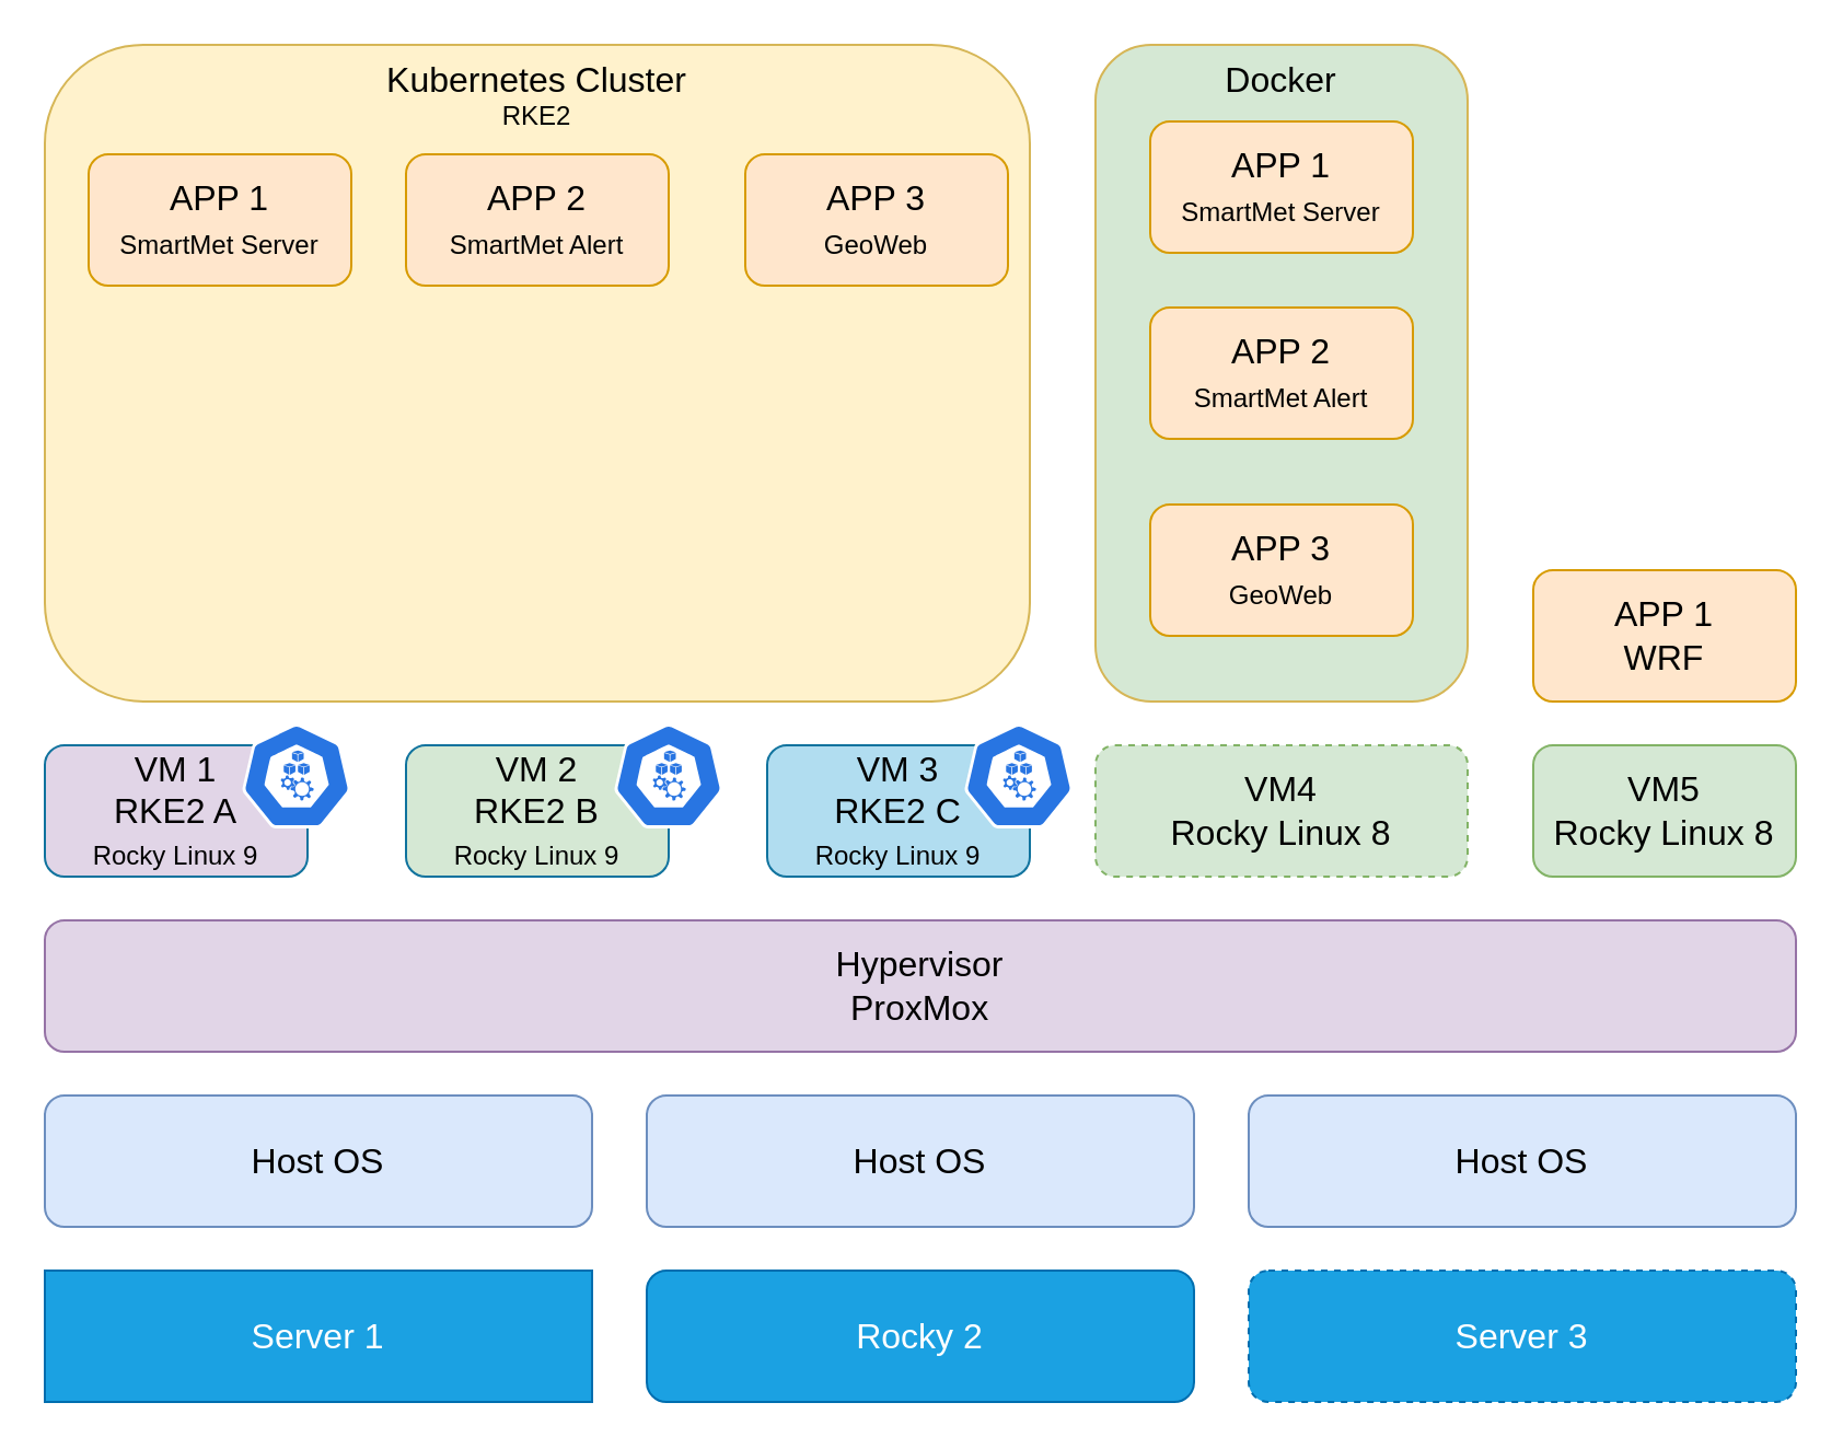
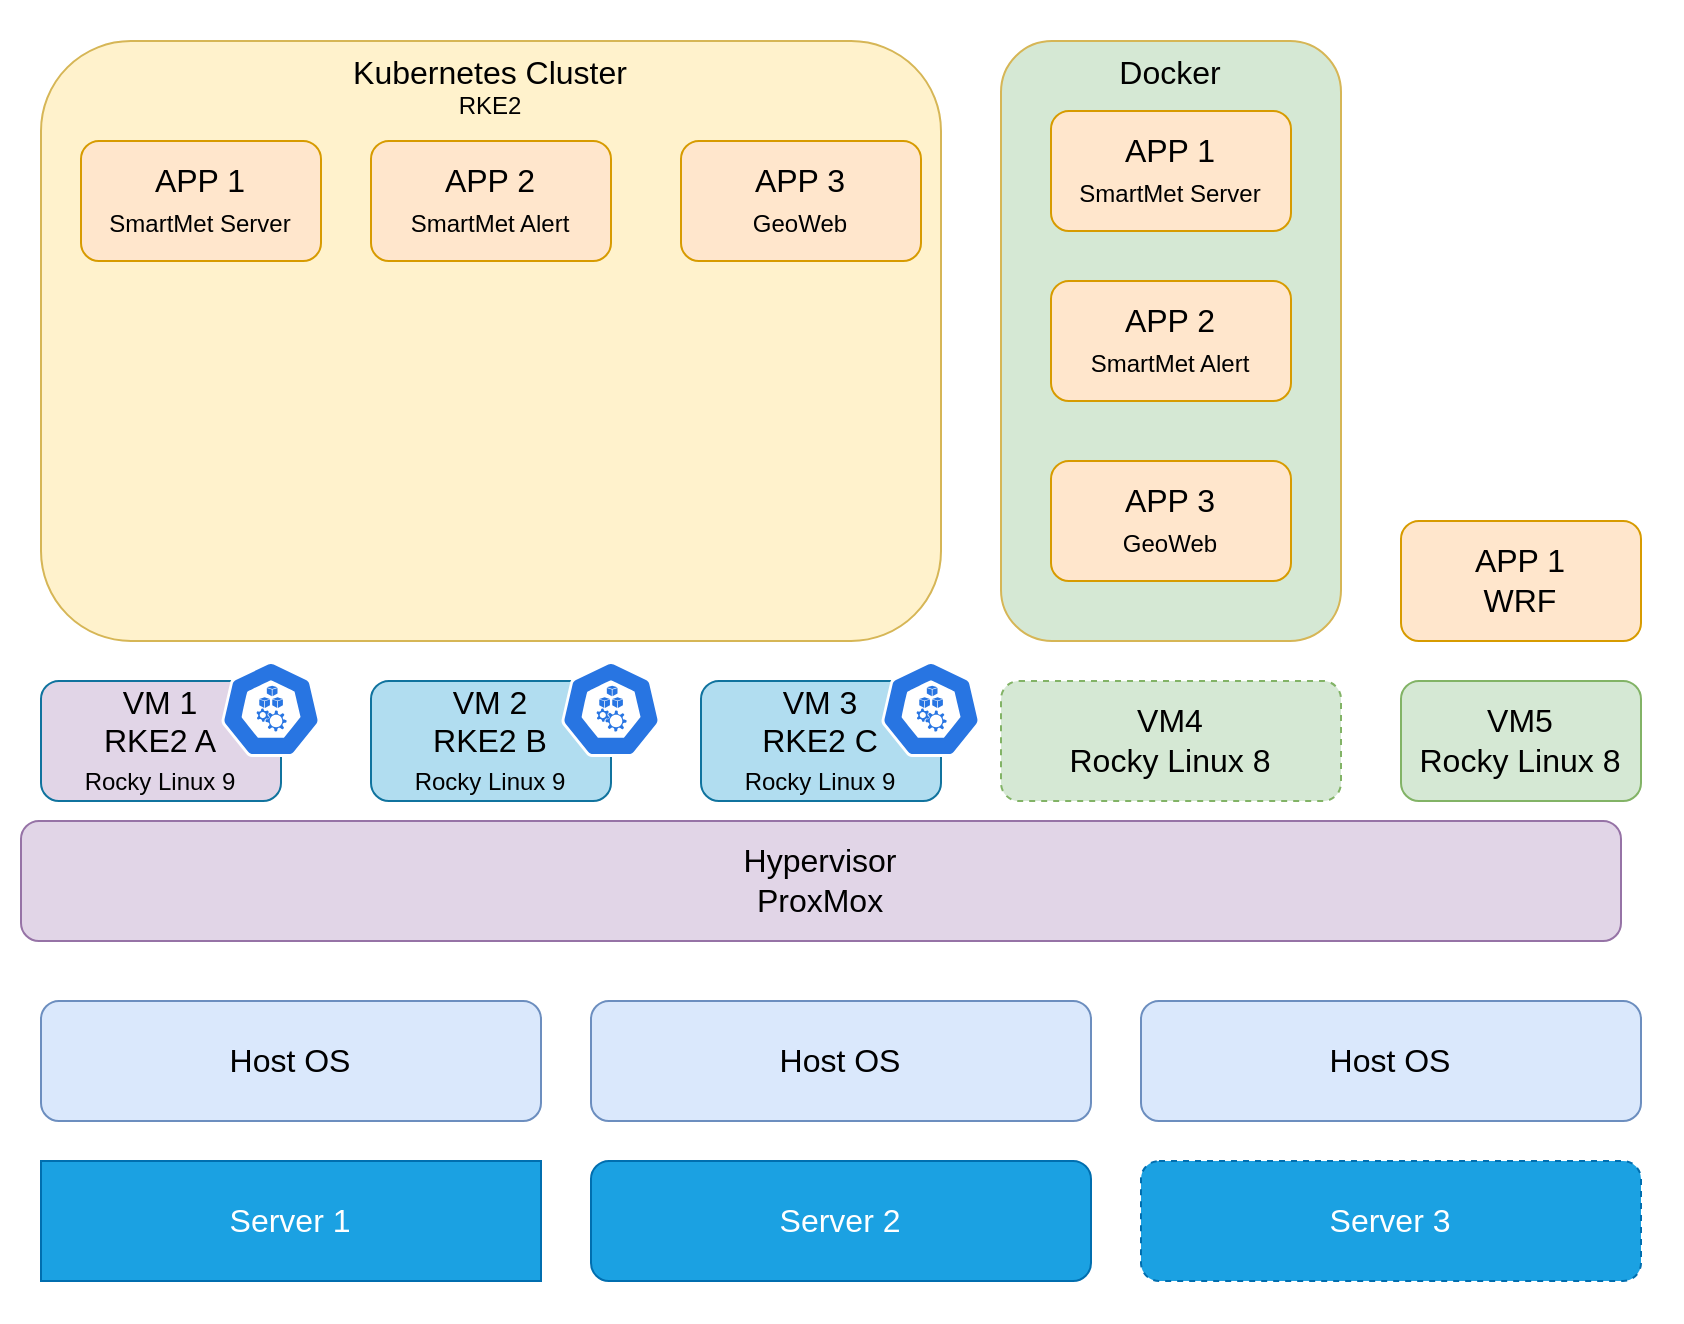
  <mxCell id="0" />
  <mxCell id="1" parent="0" />
- <mxCell id="2" value="&lt;font style=&quot;font-size: 16px;&quot;&gt;Hypervisor&lt;br&gt;ProxMox&lt;/font&gt;" style="rounded=1;whiteSpace=wrap;html=1;fillColor=#e1d5e7;strokeColor=#9673a6;" vertex="1" parent="1"><mxGeometry x="20" y="420" width="800" height="60" as="geometry" /></mxCell>
+ <mxCell id="2" value="&lt;font style=&quot;font-size: 16px;&quot;&gt;Hypervisor&lt;br&gt;ProxMox&lt;/font&gt;" style="rounded=1;whiteSpace=wrap;html=1;fillColor=#e1d5e7;strokeColor=#9673a6;" vertex="1" parent="1"><mxGeometry x="10" y="410" width="800" height="60" as="geometry" /></mxCell>
  <mxCell id="3" value="Server 1" style="whiteSpace=wrap;html=1;fontSize=16;fillColor=#1ba1e2;strokeColor=#006EAF;fontColor=#ffffff;rounded=0;" vertex="1" parent="1"><mxGeometry x="20" y="580" width="250" height="60" as="geometry" /></mxCell>
- <mxCell id="4" value="Rocky 2" style="rounded=1;whiteSpace=wrap;html=1;fontSize=16;fillColor=#1ba1e2;strokeColor=#006EAF;fontColor=#ffffff;" vertex="1" parent="1"><mxGeometry x="295" y="580" width="250" height="60" as="geometry" /></mxCell>
+ <mxCell id="4" value="Server 2" style="rounded=1;whiteSpace=wrap;html=1;fontSize=16;fillColor=#1ba1e2;strokeColor=#006EAF;fontColor=#ffffff;" vertex="1" parent="1"><mxGeometry x="295" y="580" width="250" height="60" as="geometry" /></mxCell>
  <mxCell id="5" value="Server 3" style="rounded=1;whiteSpace=wrap;html=1;fontSize=16;fillColor=#1ba1e2;strokeColor=#006EAF;fontColor=#ffffff;dashed=1;" vertex="1" parent="1"><mxGeometry x="570" y="580" width="250" height="60" as="geometry" /></mxCell>
  <mxCell id="6" value="Host OS" style="rounded=1;whiteSpace=wrap;html=1;fontSize=16;fillColor=#dae8fc;strokeColor=#6c8ebf;" vertex="1" parent="1"><mxGeometry x="20" y="500" width="250" height="60" as="geometry" /></mxCell>
  <mxCell id="7" value="Host OS" style="rounded=1;whiteSpace=wrap;html=1;fontSize=16;fillColor=#dae8fc;strokeColor=#6c8ebf;" vertex="1" parent="1"><mxGeometry x="295" y="500" width="250" height="60" as="geometry" /></mxCell>
  <mxCell id="8" value="Host OS" style="rounded=1;whiteSpace=wrap;html=1;fontSize=16;fillColor=#dae8fc;strokeColor=#6c8ebf;" vertex="1" parent="1"><mxGeometry x="570" y="500" width="250" height="60" as="geometry" /></mxCell>
  <mxCell id="9" value="VM 1&lt;br&gt;RKE2 A&lt;br&gt;&lt;font style=&quot;font-size: 12px;&quot;&gt;Rocky Linux 9&lt;/font&gt;" style="rounded=1;whiteSpace=wrap;html=1;fontSize=16;fillColor=#e1d5e7;strokeColor=#10739e;" vertex="1" parent="1"><mxGeometry x="20" y="340" width="120" height="60" as="geometry" /></mxCell>
  <mxCell id="10" value="&lt;font size=&quot;3&quot;&gt;Kubernetes Cluster&lt;br&gt;&lt;/font&gt;RKE2" style="rounded=1;whiteSpace=wrap;html=1;fillColor=#fff2cc;strokeColor=#d6b656;verticalAlign=top;" vertex="1" parent="1"><mxGeometry x="20" y="20" width="450" height="300" as="geometry" /></mxCell>
- <mxCell id="11" value="VM 2&lt;br&gt;RKE2 B&lt;br&gt;&lt;font style=&quot;font-size: 12px;&quot;&gt;Rocky Linux 9&lt;/font&gt;" style="rounded=1;whiteSpace=wrap;html=1;fontSize=16;fillColor=#d5e8d4;strokeColor=#10739e;" vertex="1" parent="1"><mxGeometry x="185" y="340" width="120" height="60" as="geometry" /></mxCell>
+ <mxCell id="11" value="VM 2&lt;br&gt;RKE2 B&lt;br&gt;&lt;font style=&quot;font-size: 12px;&quot;&gt;Rocky Linux 9&lt;/font&gt;" style="rounded=1;whiteSpace=wrap;html=1;fontSize=16;fillColor=#b1ddf0;strokeColor=#10739e;" vertex="1" parent="1"><mxGeometry x="185" y="340" width="120" height="60" as="geometry" /></mxCell>
  <mxCell id="12" value="VM 3&lt;br&gt;RKE2 C&lt;br&gt;&lt;font style=&quot;font-size: 12px;&quot;&gt;Rocky Linux 9&lt;/font&gt;" style="rounded=1;whiteSpace=wrap;html=1;fontSize=16;fillColor=#b1ddf0;strokeColor=#10739e;" vertex="1" parent="1"><mxGeometry x="350" y="340" width="120" height="60" as="geometry" /></mxCell>
  <mxCell id="13" value="VM4&lt;br&gt;Rocky Linux 8" style="rounded=1;whiteSpace=wrap;html=1;fontSize=16;fillColor=#d5e8d4;strokeColor=#82b366;dashed=1;" vertex="1" parent="1"><mxGeometry x="500" y="340" width="170" height="60" as="geometry" /></mxCell>
  <mxCell id="14" value="VM5&lt;br&gt;Rocky Linux 8" style="rounded=1;whiteSpace=wrap;html=1;fontSize=16;fillColor=#d5e8d4;strokeColor=#82b366;" vertex="1" parent="1"><mxGeometry x="700" y="340" width="120" height="60" as="geometry" /></mxCell>
  <mxCell id="15" value="APP 1&lt;br&gt;WRF" style="rounded=1;whiteSpace=wrap;html=1;fontSize=16;fillColor=#ffe6cc;strokeColor=#d79b00;" vertex="1" parent="1"><mxGeometry x="700" y="260" width="120" height="60" as="geometry" /></mxCell>
  <mxCell id="16" value="Docker" style="rounded=1;whiteSpace=wrap;html=1;fontSize=16;fillColor=#d5e8d4;strokeColor=#d6b656;verticalAlign=top;" vertex="1" parent="1"><mxGeometry x="500" y="20" width="170" height="300" as="geometry" /></mxCell>
  <mxCell id="17" value="APP 1&lt;br&gt;&lt;font style=&quot;font-size: 12px;&quot;&gt;SmartMet Server&lt;/font&gt;" style="rounded=1;whiteSpace=wrap;html=1;fontSize=16;fillColor=#ffe6cc;strokeColor=#d79b00;" vertex="1" parent="1"><mxGeometry x="40" y="70" width="120" height="60" as="geometry" /></mxCell>
  <mxCell id="18" value="APP 2&lt;br&gt;&lt;font style=&quot;font-size: 12px;&quot;&gt;SmartMet Alert&lt;/font&gt;" style="rounded=1;whiteSpace=wrap;html=1;fontSize=16;fillColor=#ffe6cc;strokeColor=#d79b00;" vertex="1" parent="1"><mxGeometry x="185" y="70" width="120" height="60" as="geometry" /></mxCell>
  <mxCell id="19" value="APP 3&lt;br&gt;&lt;span style=&quot;font-size: 12px;&quot;&gt;GeoWeb&lt;/span&gt;" style="rounded=1;whiteSpace=wrap;html=1;fontSize=16;fillColor=#ffe6cc;strokeColor=#d79b00;" vertex="1" parent="1"><mxGeometry x="340" y="70" width="120" height="60" as="geometry" /></mxCell>
  <mxCell id="20" value="APP 1&lt;br&gt;&lt;font style=&quot;font-size: 12px;&quot;&gt;SmartMet Server&lt;/font&gt;" style="rounded=1;whiteSpace=wrap;html=1;fontSize=16;fillColor=#ffe6cc;strokeColor=#d79b00;" vertex="1" parent="1"><mxGeometry x="525" y="55" width="120" height="60" as="geometry" /></mxCell>
  <mxCell id="21" value="APP 2&lt;br&gt;&lt;font style=&quot;font-size: 12px;&quot;&gt;SmartMet Alert&lt;/font&gt;" style="rounded=1;whiteSpace=wrap;html=1;fontSize=16;fillColor=#ffe6cc;strokeColor=#d79b00;" vertex="1" parent="1"><mxGeometry x="525" y="140" width="120" height="60" as="geometry" /></mxCell>
  <mxCell id="22" value="APP 3&lt;br&gt;&lt;span style=&quot;font-size: 12px;&quot;&gt;GeoWeb&lt;/span&gt;" style="rounded=1;whiteSpace=wrap;html=1;fontSize=16;fillColor=#ffe6cc;strokeColor=#d79b00;" vertex="1" parent="1"><mxGeometry x="525" y="230" width="120" height="60" as="geometry" /></mxCell>
  <mxCell id="23" value="" style="sketch=0;html=1;dashed=0;whitespace=wrap;fillColor=#2875E2;strokeColor=#ffffff;points=[[0.005,0.63,0],[0.1,0.2,0],[0.9,0.2,0],[0.5,0,0],[0.995,0.63,0],[0.72,0.99,0],[0.5,1,0],[0.28,0.99,0]];verticalLabelPosition=bottom;align=center;verticalAlign=top;shape=mxgraph.kubernetes.icon;prIcon=node" vertex="1" parent="1"><mxGeometry x="110" y="330" width="50" height="48" as="geometry" /></mxCell>
  <mxCell id="24" value="" style="sketch=0;html=1;dashed=0;whitespace=wrap;fillColor=#2875E2;strokeColor=#ffffff;points=[[0.005,0.63,0],[0.1,0.2,0],[0.9,0.2,0],[0.5,0,0],[0.995,0.63,0],[0.72,0.99,0],[0.5,1,0],[0.28,0.99,0]];verticalLabelPosition=bottom;align=center;verticalAlign=top;shape=mxgraph.kubernetes.icon;prIcon=node" vertex="1" parent="1"><mxGeometry x="280" y="330" width="50" height="48" as="geometry" /></mxCell>
  <mxCell id="25" value="" style="sketch=0;html=1;dashed=0;whitespace=wrap;fillColor=#2875E2;strokeColor=#ffffff;points=[[0.005,0.63,0],[0.1,0.2,0],[0.9,0.2,0],[0.5,0,0],[0.995,0.63,0],[0.72,0.99,0],[0.5,1,0],[0.28,0.99,0]];verticalLabelPosition=bottom;align=center;verticalAlign=top;shape=mxgraph.kubernetes.icon;prIcon=node" vertex="1" parent="1"><mxGeometry x="440" y="330" width="50" height="48" as="geometry" /></mxCell>
